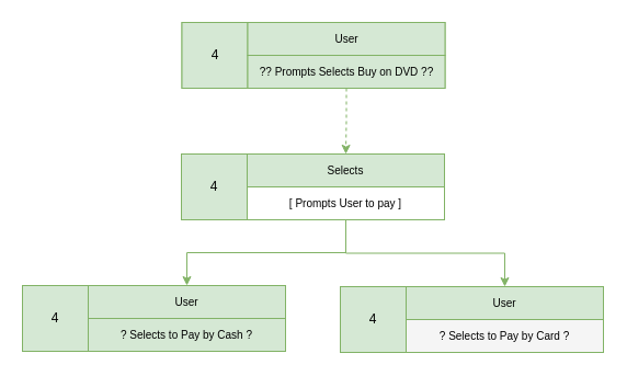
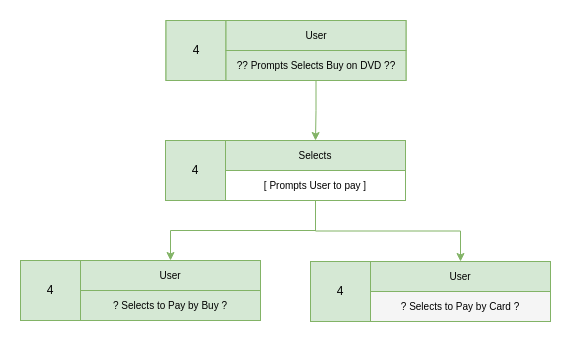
  <mxCell id="0" />
  <mxCell id="1" parent="0" />
  <mxCell id="2" value="" style="rounded=0;whiteSpace=wrap;html=1;fillColor=#d5e8d4;strokeColor=#82b366;" parent="1" vertex="1"><mxGeometry x="165" y="140" width="240" height="60" as="geometry" /></mxCell>
  <mxCell id="3" value="4" style="rounded=0;whiteSpace=wrap;html=1;fillColor=#d5e8d4;strokeColor=#82b366;" parent="1" vertex="1"><mxGeometry x="165" y="140" width="60" height="60" as="geometry" /></mxCell>
  <mxCell id="4" value="Selects" style="rounded=0;whiteSpace=wrap;html=1;fontSize=10;fillColor=#d5e8d4;strokeColor=#82b366;" parent="1" vertex="1"><mxGeometry x="225" y="140" width="180" height="30" as="geometry" /></mxCell>
  <mxCell id="5" style="edgeStyle=orthogonalEdgeStyle;rounded=0;orthogonalLoop=1;jettySize=auto;html=1;exitX=0.5;exitY=1;exitDx=0;exitDy=0;entryX=0.5;entryY=0;entryDx=0;entryDy=0;fontSize=10;fillColor=#d5e8d4;strokeColor=#82b366;" parent="1" source="7" target="15" edge="1"><mxGeometry relative="1" as="geometry" /></mxCell>
  <mxCell id="6" style="edgeStyle=orthogonalEdgeStyle;rounded=0;orthogonalLoop=1;jettySize=auto;html=1;exitX=0.5;exitY=1;exitDx=0;exitDy=0;entryX=0.5;entryY=0;entryDx=0;entryDy=0;fontSize=10;fillColor=#d5e8d4;strokeColor=#82b366;" parent="1" source="7" target="19" edge="1"><mxGeometry relative="1" as="geometry" /></mxCell>
  <mxCell id="7" value="[ Prompts User to pay ]" style="rounded=0;whiteSpace=wrap;html=1;fontSize=10;fillColor=#ffffff;strokeColor=#82b366;" parent="1" vertex="1"><mxGeometry x="225" y="170" width="180" height="30" as="geometry" /></mxCell>
  <mxCell id="8" value="" style="rounded=0;whiteSpace=wrap;html=1;fillColor=#d5e8d4;strokeColor=#82b366;" parent="1" vertex="1"><mxGeometry x="165.5" y="20" width="240" height="60" as="geometry" /></mxCell>
  <mxCell id="9" value="4" style="rounded=0;whiteSpace=wrap;html=1;fillColor=#d5e8d4;strokeColor=#82b366;" parent="1" vertex="1"><mxGeometry x="165.5" y="20" width="60" height="60" as="geometry" /></mxCell>
  <mxCell id="10" value="User" style="rounded=0;whiteSpace=wrap;html=1;fontSize=10;fillColor=#d5e8d4;strokeColor=#82b366;" parent="1" vertex="1"><mxGeometry x="225.5" y="20" width="180" height="30" as="geometry" /></mxCell>
- <mxCell id="11" style="edgeStyle=orthogonalEdgeStyle;rounded=0;orthogonalLoop=1;jettySize=auto;html=1;entryX=0.5;entryY=0;entryDx=0;entryDy=0;fontSize=10;fillColor=#d5e8d4;strokeColor=#82b366;dashed=1;" parent="1" source="12" target="4" edge="1"><mxGeometry relative="1" as="geometry" /></mxCell>
+ <mxCell id="11" style="edgeStyle=orthogonalEdgeStyle;rounded=0;orthogonalLoop=1;jettySize=auto;html=1;entryX=0.5;entryY=0;entryDx=0;entryDy=0;fontSize=10;fillColor=#d5e8d4;strokeColor=#82b366;" parent="1" source="12" target="4" edge="1"><mxGeometry relative="1" as="geometry" /></mxCell>
  <mxCell id="12" value="?? Prompts Selects Buy on DVD ??" style="rounded=0;whiteSpace=wrap;html=1;fontSize=10;fillColor=#d5e8d4;strokeColor=#82b366;" parent="1" vertex="1"><mxGeometry x="225.5" y="50" width="180" height="30" as="geometry" /></mxCell>
  <mxCell id="13" value="" style="rounded=0;whiteSpace=wrap;html=1;fillColor=#d5e8d4;strokeColor=#82b366;" parent="1" vertex="1"><mxGeometry x="20" y="260" width="240" height="60" as="geometry" /></mxCell>
  <mxCell id="14" value="4" style="rounded=0;whiteSpace=wrap;html=1;fillColor=#d5e8d4;strokeColor=#82b366;" parent="1" vertex="1"><mxGeometry x="20" y="260" width="60" height="60" as="geometry" /></mxCell>
  <mxCell id="15" value="User" style="rounded=0;whiteSpace=wrap;html=1;fontSize=10;fillColor=#d5e8d4;strokeColor=#82b366;" parent="1" vertex="1"><mxGeometry x="80" y="260" width="180" height="30" as="geometry" /></mxCell>
- <mxCell id="16" value="? Selects to Pay by Cash ?" style="rounded=0;whiteSpace=wrap;html=1;fontSize=10;fillColor=#d5e8d4;strokeColor=#82b366;" parent="1" vertex="1"><mxGeometry x="80" y="290" width="180" height="30" as="geometry" /></mxCell>
+ <mxCell id="16" value="? Selects to Pay by Buy ?" style="rounded=0;whiteSpace=wrap;html=1;fontSize=10;fillColor=#d5e8d4;strokeColor=#82b366;" parent="1" vertex="1"><mxGeometry x="80" y="290" width="180" height="30" as="geometry" /></mxCell>
  <mxCell id="17" value="" style="rounded=0;whiteSpace=wrap;html=1;fillColor=#d5e8d4;strokeColor=#82b366;" parent="1" vertex="1"><mxGeometry x="310" y="261" width="240" height="60" as="geometry" /></mxCell>
  <mxCell id="18" value="4" style="rounded=0;whiteSpace=wrap;html=1;fillColor=#d5e8d4;strokeColor=#82b366;" parent="1" vertex="1"><mxGeometry x="310" y="261" width="60" height="60" as="geometry" /></mxCell>
  <mxCell id="19" value="User" style="rounded=0;whiteSpace=wrap;html=1;fontSize=10;fillColor=#d5e8d4;strokeColor=#82b366;" parent="1" vertex="1"><mxGeometry x="370" y="261" width="180" height="30" as="geometry" /></mxCell>
  <mxCell id="20" value="? Selects to Pay by Card ?" style="rounded=0;whiteSpace=wrap;html=1;fontSize=10;fillColor=#f5f5f5;strokeColor=#82b366;" parent="1" vertex="1"><mxGeometry x="370" y="291" width="180" height="30" as="geometry" /></mxCell>
